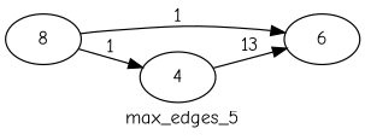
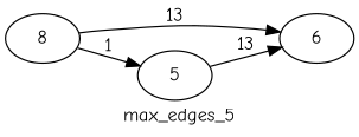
  digraph {
    fontname="Comic Neue"
    label=max_edges_5
    rankdir=LR
    node [fontname="Comic Neue"]
    edge [fontname="Comic Neue"]
    n1 [label=8]
    6
-   4
-   n1 -> 6 [label=1]
+   4 [label=5]
+   n1 -> 6 [label=13]
    n1 -> 4 [label=1]
    4 -> 6 [label=13]
  }
